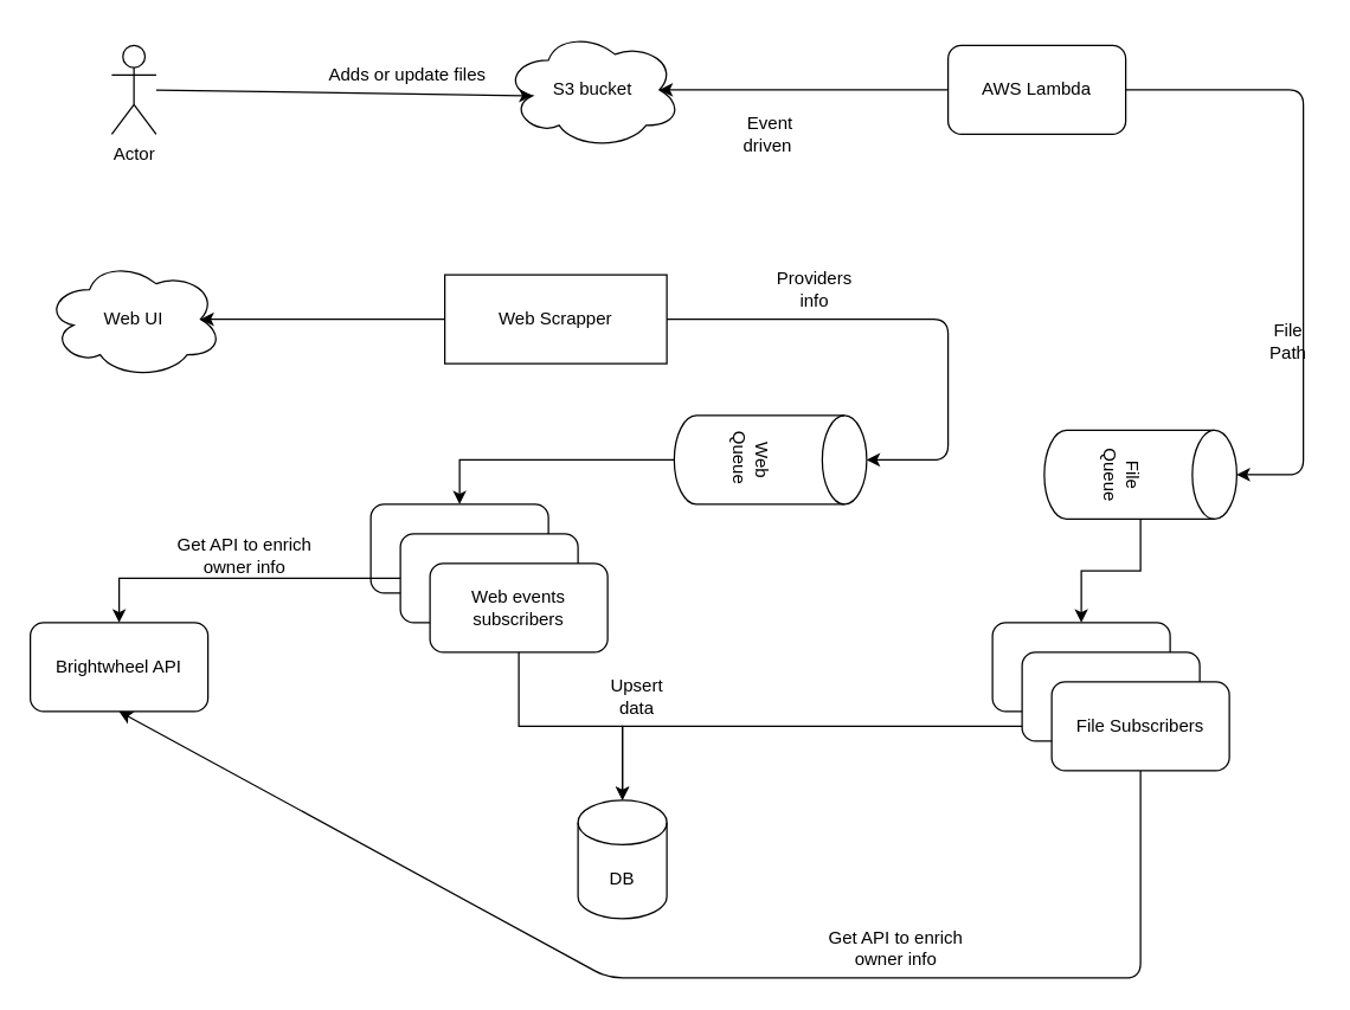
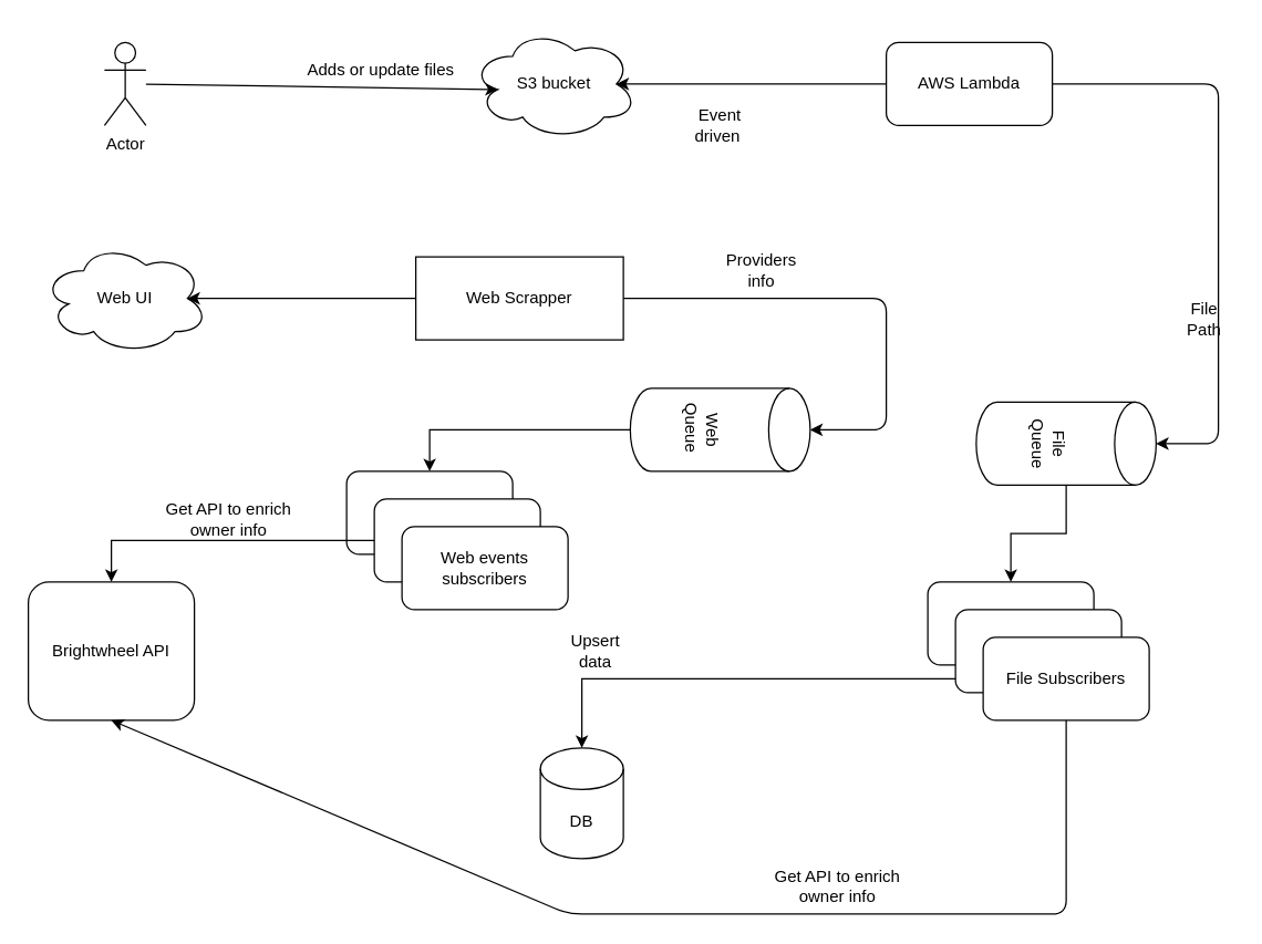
  <mxCell id="0" />
  <mxCell id="1" parent="0" />
  <mxCell id="2" value="DB" style="shape=cylinder3;whiteSpace=wrap;html=1;boundedLbl=1;backgroundOutline=1;size=15;" vertex="1" parent="1"><mxGeometry x="390" y="540" width="60" height="80" as="geometry" /></mxCell>
  <mxCell id="3" style="edgeStyle=orthogonalEdgeStyle;rounded=0;orthogonalLoop=1;jettySize=auto;html=1;" edge="1" parent="1" source="18" target="2"><mxGeometry relative="1" as="geometry" /></mxCell>
  <mxCell id="4" value="S3 bucket" style="ellipse;shape=cloud;whiteSpace=wrap;html=1;" vertex="1" parent="1"><mxGeometry x="340" y="20" width="120" height="80" as="geometry" /></mxCell>
  <mxCell id="5" value="Actor" style="shape=umlActor;verticalLabelPosition=bottom;verticalAlign=top;html=1;outlineConnect=0;" vertex="1" parent="1"><mxGeometry x="75" y="30" width="30" height="60" as="geometry" /></mxCell>
  <mxCell id="6" value="" style="endArrow=classic;html=1;entryX=0.16;entryY=0.55;entryDx=0;entryDy=0;entryPerimeter=0;" edge="1" parent="1" source="5" target="4"><mxGeometry width="50" height="50" relative="1" as="geometry"><mxPoint x="190" y="64" as="sourcePoint" /><mxPoint x="450" y="330" as="targetPoint" /></mxGeometry></mxCell>
  <mxCell id="7" value="Adds or update files" style="text;html=1;strokeColor=none;fillColor=none;align=center;verticalAlign=middle;whiteSpace=wrap;rounded=0;" vertex="1" parent="1"><mxGeometry x="220" y="40" width="110" height="20" as="geometry" /></mxCell>
  <mxCell id="8" value="" style="endArrow=classic;html=1;entryX=0.875;entryY=0.5;entryDx=0;entryDy=0;entryPerimeter=0;exitX=0;exitY=0.5;exitDx=0;exitDy=0;" edge="1" parent="1" source="9" target="4"><mxGeometry width="50" height="50" relative="1" as="geometry"><mxPoint x="400" y="130" as="sourcePoint" /><mxPoint x="400" y="170" as="targetPoint" /></mxGeometry></mxCell>
  <mxCell id="9" value="AWS Lambda" style="rounded=1;whiteSpace=wrap;html=1;" vertex="1" parent="1"><mxGeometry x="640" y="30" width="120" height="60" as="geometry" /></mxCell>
  <mxCell id="10" value="Event driven&amp;nbsp;" style="text;html=1;strokeColor=none;fillColor=none;align=center;verticalAlign=middle;whiteSpace=wrap;rounded=0;" vertex="1" parent="1"><mxGeometry x="500" y="80" width="40" height="20" as="geometry" /></mxCell>
  <mxCell id="11" style="edgeStyle=orthogonalEdgeStyle;rounded=0;orthogonalLoop=1;jettySize=auto;html=1;" edge="1" parent="1" source="12" target="16"><mxGeometry relative="1" as="geometry" /></mxCell>
  <mxCell id="12" value="File Queue" style="shape=cylinder3;whiteSpace=wrap;html=1;boundedLbl=1;backgroundOutline=1;size=15;rotation=90;" vertex="1" parent="1"><mxGeometry x="740" y="255" width="60" height="130" as="geometry" /></mxCell>
  <mxCell id="13" value="" style="endArrow=classic;html=1;entryX=0.5;entryY=0;entryDx=0;entryDy=0;entryPerimeter=0;exitX=1;exitY=0.5;exitDx=0;exitDy=0;" edge="1" parent="1" source="9" target="12"><mxGeometry width="50" height="50" relative="1" as="geometry"><mxPoint x="400" y="340" as="sourcePoint" /><mxPoint x="450" y="290" as="targetPoint" /><Array as="points"><mxPoint x="880" y="60" /><mxPoint x="880" y="140" /><mxPoint x="880" y="320" /></Array></mxGeometry></mxCell>
  <mxCell id="14" value="Upsert data" style="text;html=1;strokeColor=none;fillColor=none;align=center;verticalAlign=middle;whiteSpace=wrap;rounded=0;" vertex="1" parent="1"><mxGeometry x="410" y="460" width="40" height="20" as="geometry" /></mxCell>
  <mxCell id="15" value="" style="group" vertex="1" connectable="0" parent="1"><mxGeometry x="670" y="420" width="160" height="100" as="geometry" /></mxCell>
  <mxCell id="16" value="" style="rounded=1;whiteSpace=wrap;html=1;" vertex="1" parent="15"><mxGeometry width="120" height="60" as="geometry" /></mxCell>
  <mxCell id="17" value="" style="rounded=1;whiteSpace=wrap;html=1;" vertex="1" parent="15"><mxGeometry x="20" y="20" width="120" height="60" as="geometry" /></mxCell>
  <mxCell id="18" value="File Subscribers" style="rounded=1;whiteSpace=wrap;html=1;" vertex="1" parent="15"><mxGeometry x="40" y="40" width="120" height="60" as="geometry" /></mxCell>
  <mxCell id="19" value="Web Scrapper" style="rounded=0;whiteSpace=wrap;html=1;" vertex="1" parent="1"><mxGeometry x="300" y="185" width="150" height="60" as="geometry" /></mxCell>
  <mxCell id="20" value="Web UI" style="ellipse;shape=cloud;whiteSpace=wrap;html=1;" vertex="1" parent="1"><mxGeometry x="30" y="175" width="120" height="80" as="geometry" /></mxCell>
  <mxCell id="21" value="" style="endArrow=classic;html=1;entryX=0.875;entryY=0.5;entryDx=0;entryDy=0;entryPerimeter=0;exitX=0;exitY=0.5;exitDx=0;exitDy=0;" edge="1" parent="1" source="19" target="20"><mxGeometry width="50" height="50" relative="1" as="geometry"><mxPoint x="400" y="340" as="sourcePoint" /><mxPoint x="450" y="290" as="targetPoint" /></mxGeometry></mxCell>
  <mxCell id="22" value="" style="endArrow=classic;html=1;exitX=1;exitY=0.5;exitDx=0;exitDy=0;entryX=0.5;entryY=0;entryDx=0;entryDy=0;entryPerimeter=0;" edge="1" parent="1" source="19" target="24"><mxGeometry width="50" height="50" relative="1" as="geometry"><mxPoint x="400" y="320" as="sourcePoint" /><mxPoint x="550" y="215" as="targetPoint" /><Array as="points"><mxPoint x="640" y="215" /><mxPoint x="640" y="310" /></Array></mxGeometry></mxCell>
  <mxCell id="23" style="edgeStyle=orthogonalEdgeStyle;rounded=0;orthogonalLoop=1;jettySize=auto;html=1;entryX=0.5;entryY=0;entryDx=0;entryDy=0;" edge="1" parent="1" source="24" target="26"><mxGeometry relative="1" as="geometry" /></mxCell>
  <mxCell id="24" value="Web Queue&amp;nbsp;" style="shape=cylinder3;whiteSpace=wrap;html=1;boundedLbl=1;backgroundOutline=1;size=15;rotation=90;" vertex="1" parent="1"><mxGeometry x="490" y="245" width="60" height="130" as="geometry" /></mxCell>
  <mxCell id="25" value="" style="group" vertex="1" connectable="0" parent="1"><mxGeometry x="250" y="340" width="160" height="100" as="geometry" /></mxCell>
  <mxCell id="26" value="" style="rounded=1;whiteSpace=wrap;html=1;" vertex="1" parent="25"><mxGeometry width="120" height="60" as="geometry" /></mxCell>
  <mxCell id="27" value="" style="rounded=1;whiteSpace=wrap;html=1;" vertex="1" parent="25"><mxGeometry x="20" y="20" width="120" height="60" as="geometry" /></mxCell>
  <mxCell id="28" value="Web events subscribers" style="rounded=1;whiteSpace=wrap;html=1;" vertex="1" parent="25"><mxGeometry x="40" y="40" width="120" height="60" as="geometry" /></mxCell>
- <mxCell id="29" style="edgeStyle=orthogonalEdgeStyle;rounded=0;orthogonalLoop=1;jettySize=auto;html=1;" edge="1" parent="1" source="28" target="2"><mxGeometry relative="1" as="geometry" /></mxCell>
- <mxCell id="30" value="Brightwheel API" style="rounded=1;whiteSpace=wrap;html=1;" vertex="1" parent="1"><mxGeometry x="20" y="420" width="120" height="60" as="geometry" /></mxCell>
+ <mxCell id="30" value="Brightwheel API" style="rounded=1;whiteSpace=wrap;html=1;" vertex="1" parent="1"><mxGeometry x="20" y="420" width="120" height="100" as="geometry" /></mxCell>
  <mxCell id="31" style="edgeStyle=orthogonalEdgeStyle;rounded=0;orthogonalLoop=1;jettySize=auto;html=1;entryX=0.5;entryY=0;entryDx=0;entryDy=0;" edge="1" parent="1" source="27" target="30"><mxGeometry relative="1" as="geometry" /></mxCell>
  <mxCell id="32" value="Get API to enrich owner info" style="text;html=1;strokeColor=none;fillColor=none;align=center;verticalAlign=middle;whiteSpace=wrap;rounded=0;" vertex="1" parent="1"><mxGeometry x="110" y="365" width="110" height="20" as="geometry" /></mxCell>
  <mxCell id="33" value="" style="endArrow=classic;html=1;exitX=0.5;exitY=1;exitDx=0;exitDy=0;entryX=0.5;entryY=1;entryDx=0;entryDy=0;" edge="1" parent="1" source="18" target="30"><mxGeometry width="50" height="50" relative="1" as="geometry"><mxPoint x="540" y="350" as="sourcePoint" /><mxPoint x="590" y="300" as="targetPoint" /><Array as="points"><mxPoint x="770" y="660" /><mxPoint x="410" y="660" /></Array></mxGeometry></mxCell>
  <mxCell id="34" value="Get API to enrich owner info" style="text;html=1;strokeColor=none;fillColor=none;align=center;verticalAlign=middle;whiteSpace=wrap;rounded=0;" vertex="1" parent="1"><mxGeometry x="550" y="630" width="110" height="20" as="geometry" /></mxCell>
  <mxCell id="35" value="File Path" style="text;html=1;strokeColor=none;fillColor=none;align=center;verticalAlign=middle;whiteSpace=wrap;rounded=0;" vertex="1" parent="1"><mxGeometry x="850" y="220" width="40" height="20" as="geometry" /></mxCell>
  <mxCell id="36" value="Providers info" style="text;html=1;strokeColor=none;fillColor=none;align=center;verticalAlign=middle;whiteSpace=wrap;rounded=0;" vertex="1" parent="1"><mxGeometry x="530" y="185" width="40" height="20" as="geometry" /></mxCell>
